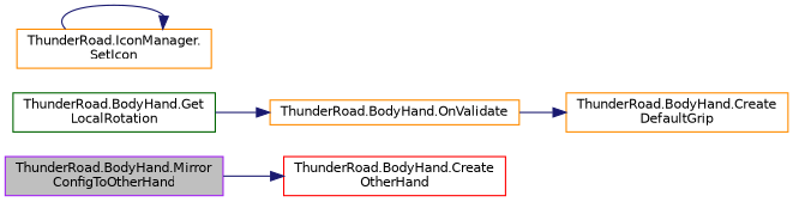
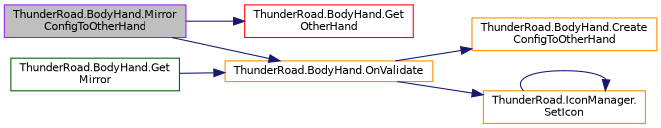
  digraph {
    rankdir=LR
    node [color=darkorange fillcolor=white fontname=Helvetica fontsize=10 shape=record style=filled]
    edge [color=midnightblue fontname=Helvetica fontsize=10 labelfontname=Helvetica labelfontsize=10 style=solid]
    n1 [color=purple fillcolor=grey75 fontcolor=black height=0.2 label="ThunderRoad.BodyHand.Mirror\lConfigToOtherHand" width=0.4]
-   n2 [color=red height=0.2 label="ThunderRoad.BodyHand.Create\lOtherHand" width=0.4]
+   n2 [color=red height=0.2 label="ThunderRoad.BodyHand.Get\lOtherHand" width=0.4]
    n3 [height=0.2 label="ThunderRoad.BodyHand.OnValidate" width=0.4]
-   n4 [height=0.2 label="ThunderRoad.BodyHand.Create\lDefaultGrip" width=0.4]
+   n4 [height=0.2 label="ThunderRoad.BodyHand.Create\lConfigToOtherHand" width=0.4]
    n5 [height=0.2 label="ThunderRoad.IconManager.\lSetIcon" width=0.4]
-   n6 [color=darkgreen height=0.2 label="ThunderRoad.BodyHand.Get\lLocalRotation" width=0.4]
+   n6 [color=darkgreen height=0.2 label="ThunderRoad.BodyHand.Get\lMirror" width=0.4]
    n1 -> n2
+   n1 -> n3
    n3 -> n4
+   n3 -> n5
    n5 -> n5
    n6 -> n3
  }
